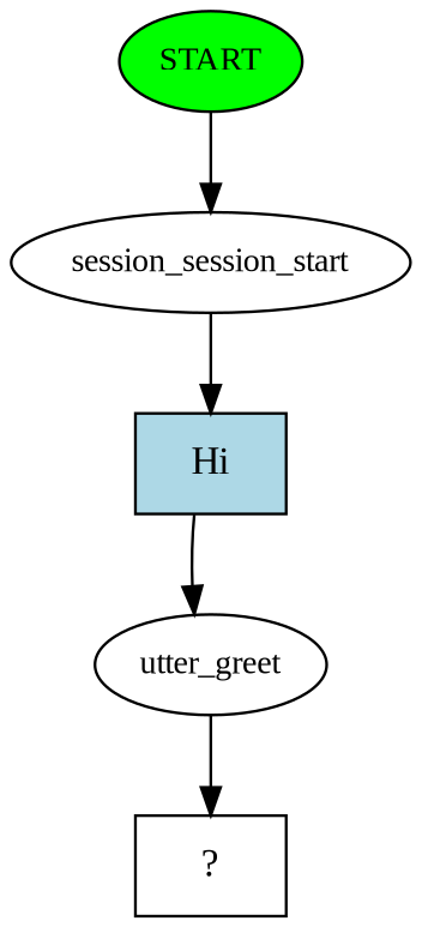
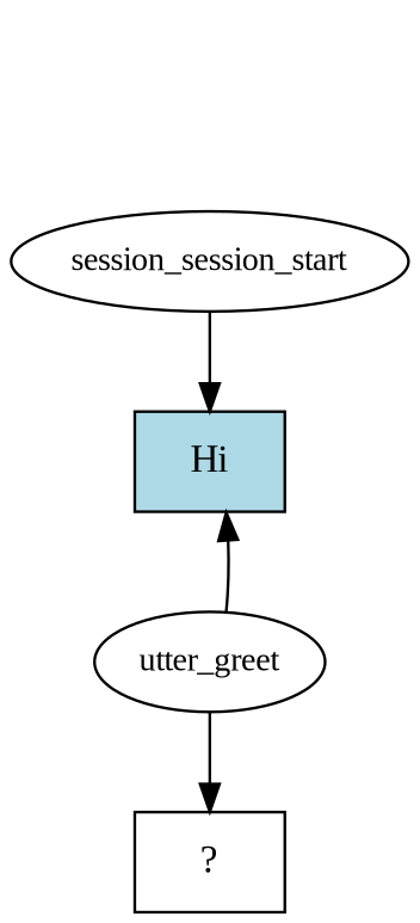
  digraph {
    fontname="Liberation Serif"
    node [fontname="Liberation Serif" fontsize=12]
    edge [fontname="Liberation Serif"]
-   n1 [fillcolor=green label=START style=filled]
    n2 [label=session_session_start]
    n3 [fillcolor=lightblue label=Hi shape=rect style=filled fontsize=""]
    n4 [label=utter_greet]
    n5 [label="  ?  " shape=rect fontsize=""]
-   n1 -> n2
    n2 -> n3
-   n3 -> n4
+   n4 -> n3
    n4 -> n5
  }
